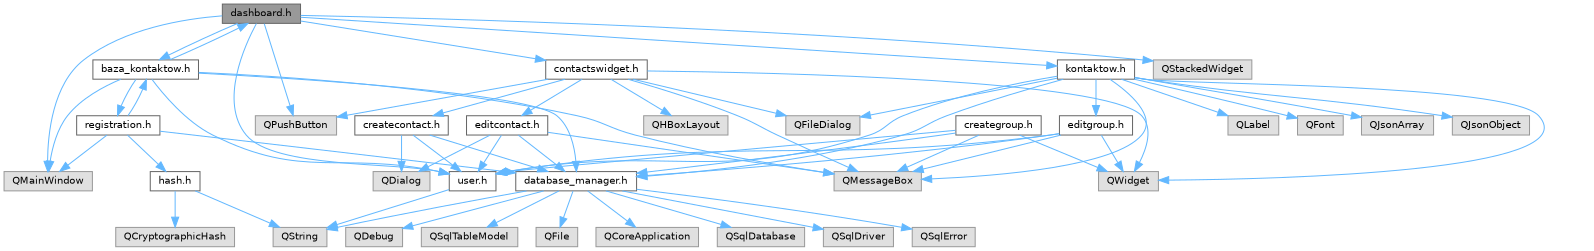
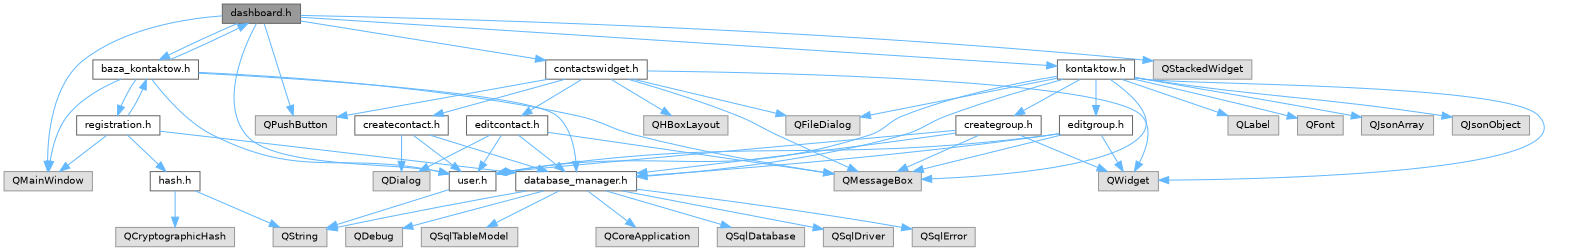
  digraph {
    node [color=grey60 fillcolor="#E0E0E0" fontname=Helvetica fontsize=10 shape=box style=filled]
    edge [color=steelblue1 fontname=Helvetica fontsize=10 labelfontname=Helvetica labelfontsize=10 style=solid]
    n1 [color=gray40 fillcolor=grey60 fontcolor=black height=0.2 label="dashboard.h" width=0.4]
    n2 [height=0.2 label=QMainWindow width=0.4]
    n3 [height=0.2 label=QStackedWidget width=0.4]
    n4 [height=0.2 label=QPushButton width=0.4]
    n5 [color=grey40 fillcolor=white height=0.2 label="contactswidget.h" width=0.4]
    n6 [color=grey40 fillcolor=white height=0.2 label="user.h" width=0.4]
    n7 [color=grey40 fillcolor=white height=0.2 label="kontaktow.h" width=0.4]
    n8 [color=grey40 fillcolor=white height=0.2 label="baza_kontaktow.h" width=0.4]
    n9 [height=0.2 label=QWidget width=0.4]
    n10 [height=0.2 label=QMessageBox width=0.4]
    n11 [height=0.2 label=QHBoxLayout width=0.4]
    n12 [height=0.2 label=QFileDialog width=0.4]
    n13 [color=grey40 fillcolor=white height=0.2 label="createcontact.h" width=0.4]
    n14 [color=grey40 fillcolor=white height=0.2 label="editcontact.h" width=0.4]
    n15 [height=0.2 label=QString width=0.4]
    n16 [color=grey40 fillcolor=white height=0.2 label="database_manager.h" width=0.4]
    n17 [height=0.2 label=QLabel width=0.4]
    n18 [height=0.2 label=QFont width=0.4]
    n19 [height=0.2 label=QJsonArray width=0.4]
    n20 [height=0.2 label=QJsonObject width=0.4]
    n21 [color=grey40 fillcolor=white height=0.2 label="creategroup.h" width=0.4]
    n22 [color=grey40 fillcolor=white height=0.2 label="editgroup.h" width=0.4]
    n23 [color=grey40 fillcolor=white height=0.2 label="registration.h" width=0.4]
    n24 [height=0.2 label=QDialog width=0.4]
    n25 [height=0.2 label=QCoreApplication width=0.4]
    n26 [height=0.2 label=QSqlDatabase width=0.4]
    n27 [height=0.2 label=QSqlDriver width=0.4]
    n28 [height=0.2 label=QSqlError width=0.4]
    n29 [height=0.2 label=QDebug width=0.4]
    n30 [height=0.2 label=QSqlTableModel width=0.4]
-   n31 [height=0.2 label=QFile width=0.4]
    n32 [color=grey40 fillcolor=white height=0.2 label="hash.h" width=0.4]
    n33 [height=0.2 label=QCryptographicHash width=0.4]
    n1 -> n2
    n1 -> n3
    n1 -> n4
    n1 -> n5
    n1 -> n6
    n1 -> n7
    n1 -> n8
    n5 -> n4
    n5 -> n9
    n5 -> n10
    n5 -> n11
    n5 -> n12
    n5 -> n13
    n5 -> n14
    n6 -> n15
    n7 -> n6
    n7 -> n9
    n7 -> n10
    n7 -> n12
    n7 -> n16
    n7 -> n17
    n7 -> n18
    n7 -> n19
    n7 -> n20
+   n7 -> n21
    n7 -> n22
    n8 -> n1
    n8 -> n2
    n8 -> n6
    n8 -> n10
    n8 -> n16
    n8 -> n23
    n13 -> n6
    n13 -> n16
    n13 -> n24
    n14 -> n6
    n14 -> n10
    n14 -> n16
    n14 -> n24
    n16 -> n15
    n16 -> n25
    n16 -> n26
    n16 -> n27
    n16 -> n28
    n16 -> n29
    n16 -> n30
-   n16 -> n31
    n21 -> n6
    n21 -> n9
    n21 -> n10
    n21 -> n16
    n22 -> n6
    n22 -> n9
    n22 -> n10
    n22 -> n16
    n23 -> n2
    n23 -> n8
    n23 -> n16
    n23 -> n32
    n32 -> n15
    n32 -> n33
  }
